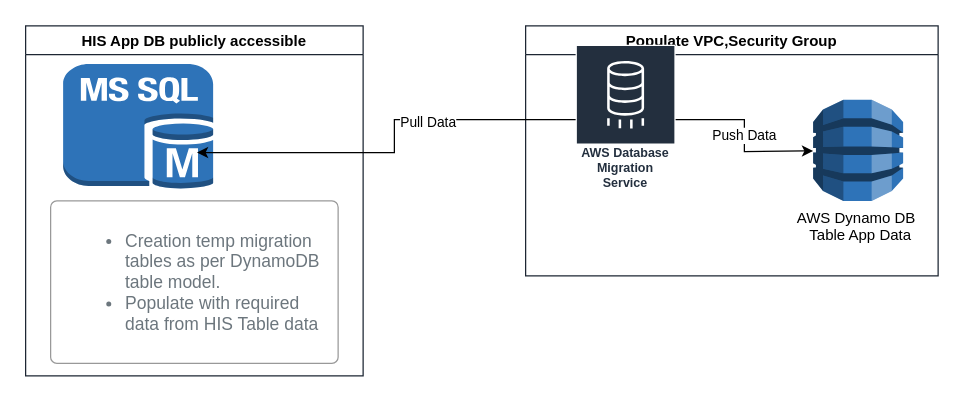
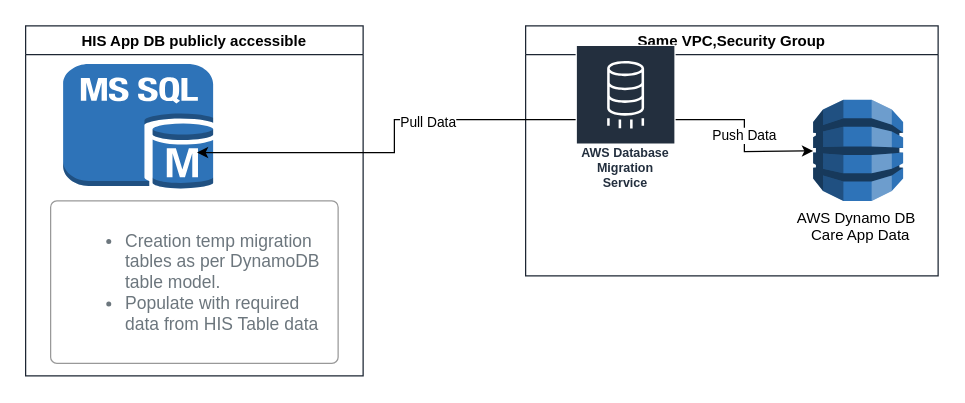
  <mxCell id="0" />
  <mxCell id="1" parent="0" />
- <mxCell id="2" value="Populate VPC,Security Group" style="swimlane;strokeColor=#1D2633;" vertex="1" parent="1"><mxGeometry x="420" y="20" width="330" height="200" as="geometry" /></mxCell>
+ <mxCell id="2" value="Same VPC,Security Group" style="swimlane;strokeColor=#1D2633;" vertex="1" parent="1"><mxGeometry x="420" y="20" width="330" height="200" as="geometry" /></mxCell>
  <mxCell id="3" value="AWS Database Migration Service" style="outlineConnect=0;fontColor=#232F3E;gradientColor=none;strokeColor=#ffffff;fillColor=#232F3E;dashed=0;verticalLabelPosition=middle;verticalAlign=bottom;align=center;html=1;whiteSpace=wrap;fontSize=10;fontStyle=1;spacing=3;shape=mxgraph.aws4.productIcon;prIcon=mxgraph.aws4.database_migration_service;" vertex="1" parent="2"><mxGeometry x="40" y="15" width="80" height="120" as="geometry" /></mxCell>
- <mxCell id="4" value="AWS Dynamo DB&amp;nbsp;&lt;br&gt;&amp;nbsp;Table App Data" style="outlineConnect=0;dashed=0;verticalLabelPosition=bottom;verticalAlign=top;align=center;html=1;shape=mxgraph.aws3.dynamo_db;fillColor=#2E73B8;gradientColor=none;strokeColor=#1D2633;" vertex="1" parent="2"><mxGeometry x="230" y="59" width="72" height="81" as="geometry" /></mxCell>
+ <mxCell id="4" value="AWS Dynamo DB&amp;nbsp;&lt;br&gt;&amp;nbsp;Care App Data" style="outlineConnect=0;dashed=0;verticalLabelPosition=bottom;verticalAlign=top;align=center;html=1;shape=mxgraph.aws3.dynamo_db;fillColor=#2E73B8;gradientColor=none;strokeColor=#1D2633;" vertex="1" parent="2"><mxGeometry x="230" y="59" width="72" height="81" as="geometry" /></mxCell>
  <mxCell id="5" value="HIS App DB publicly accessible" style="swimlane;strokeColor=#1D2633;" vertex="1" parent="1"><mxGeometry x="20" y="20" width="270" height="280" as="geometry" /></mxCell>
  <mxCell id="6" value="" style="outlineConnect=0;dashed=0;verticalLabelPosition=bottom;verticalAlign=top;align=center;html=1;shape=mxgraph.aws3.ms_sql_instance;fillColor=#2E73B8;gradientColor=none;" vertex="1" parent="5"><mxGeometry x="30" y="30.5" width="120" height="100" as="geometry" /></mxCell>
  <mxCell id="7" value="&lt;ul&gt;&lt;li&gt;&lt;span&gt;Creation temp migration tables as per DynamoDB table model.&lt;/span&gt;&lt;/li&gt;&lt;li&gt;&lt;span&gt;Populate with required data from HIS Table data&lt;/span&gt;&lt;/li&gt;&lt;/ul&gt;" style="html=1;shadow=0;dashed=0;shape=mxgraph.bootstrap.rrect;rSize=5;strokeColor=#999999;strokeWidth=1;fillColor=#FFFFFF;fontColor=#6C767D;whiteSpace=wrap;align=left;verticalAlign=middle;spacingLeft=10;fontSize=14;spacing=10;" vertex="1" parent="5"><mxGeometry x="20" y="140" width="230" height="130" as="geometry" /></mxCell>
  <mxCell id="8" style="edgeStyle=orthogonalEdgeStyle;rounded=0;orthogonalLoop=1;jettySize=auto;html=1;entryX=0.892;entryY=0.708;entryDx=0;entryDy=0;entryPerimeter=0;" edge="1" parent="1" source="3" target="6"><mxGeometry relative="1" as="geometry" /></mxCell>
  <mxCell id="9" value="Pull Data" style="edgeLabel;html=1;align=center;verticalAlign=middle;resizable=0;points=[];" vertex="1" connectable="0" parent="8"><mxGeometry x="-0.276" y="1" relative="1" as="geometry"><mxPoint as="offset" /></mxGeometry></mxCell>
  <mxCell id="10" value="Push Data" style="edgeStyle=orthogonalEdgeStyle;rounded=0;orthogonalLoop=1;jettySize=auto;html=1;" edge="1" parent="1" source="3"><mxGeometry relative="1" as="geometry"><mxPoint x="650" y="120" as="targetPoint" /></mxGeometry></mxCell>
